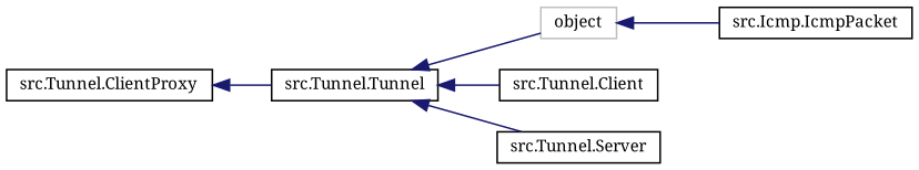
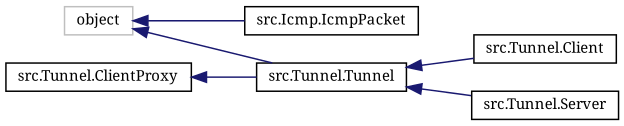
  digraph {
    fontname="Noto Serif"
    rankdir=LR
    node [color=black fillcolor=white fontname="Noto Serif" fontsize=10 shape=record style=filled]
    edge [color=midnightblue dir=back fontname="Noto Serif" fontsize=10 labelfontname=Helvetica labelfontsize=10 style=solid]
    n1 [color=grey75 height=0.2 label=object width=0.4]
    n2 [height=0.2 label="src.Icmp.IcmpPacket" width=0.4]
    n3 [height=0.2 label="src.Tunnel.Tunnel" width=0.4]
    n4 [height=0.2 label="src.Tunnel.Client" width=0.4]
    n5 [height=0.2 label="src.Tunnel.Server" width=0.4]
    n6 [height=0.2 label="src.Tunnel.ClientProxy" width=0.4]
    n1 -> n2
-   n3 -> n1
+   n1 -> n3
    n3 -> n4
    n3 -> n5
    n6 -> n3
  }
